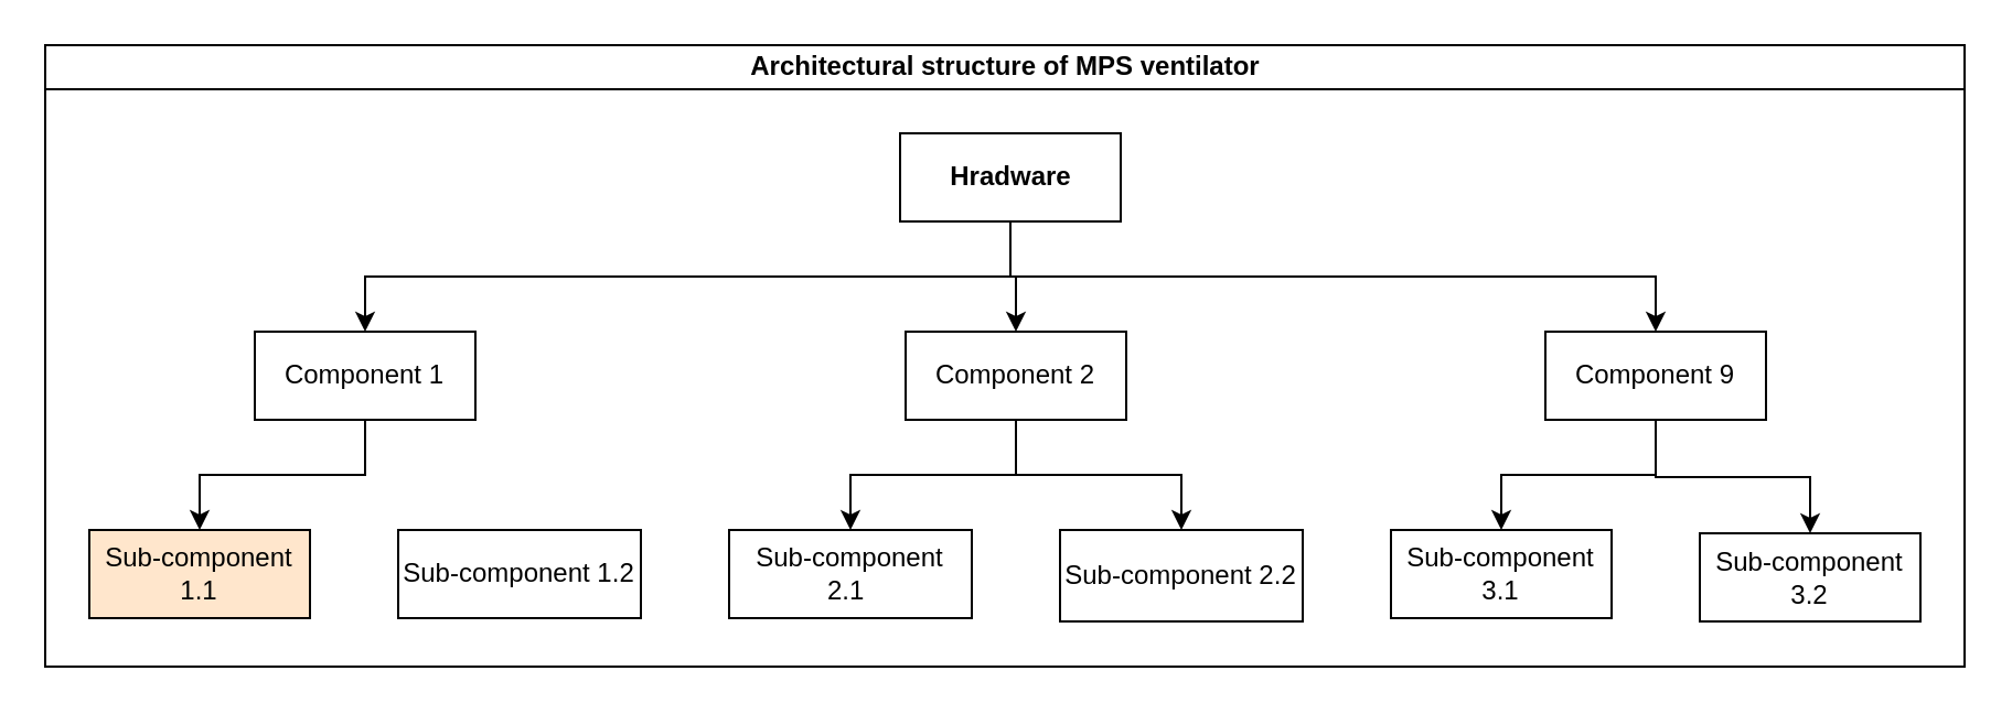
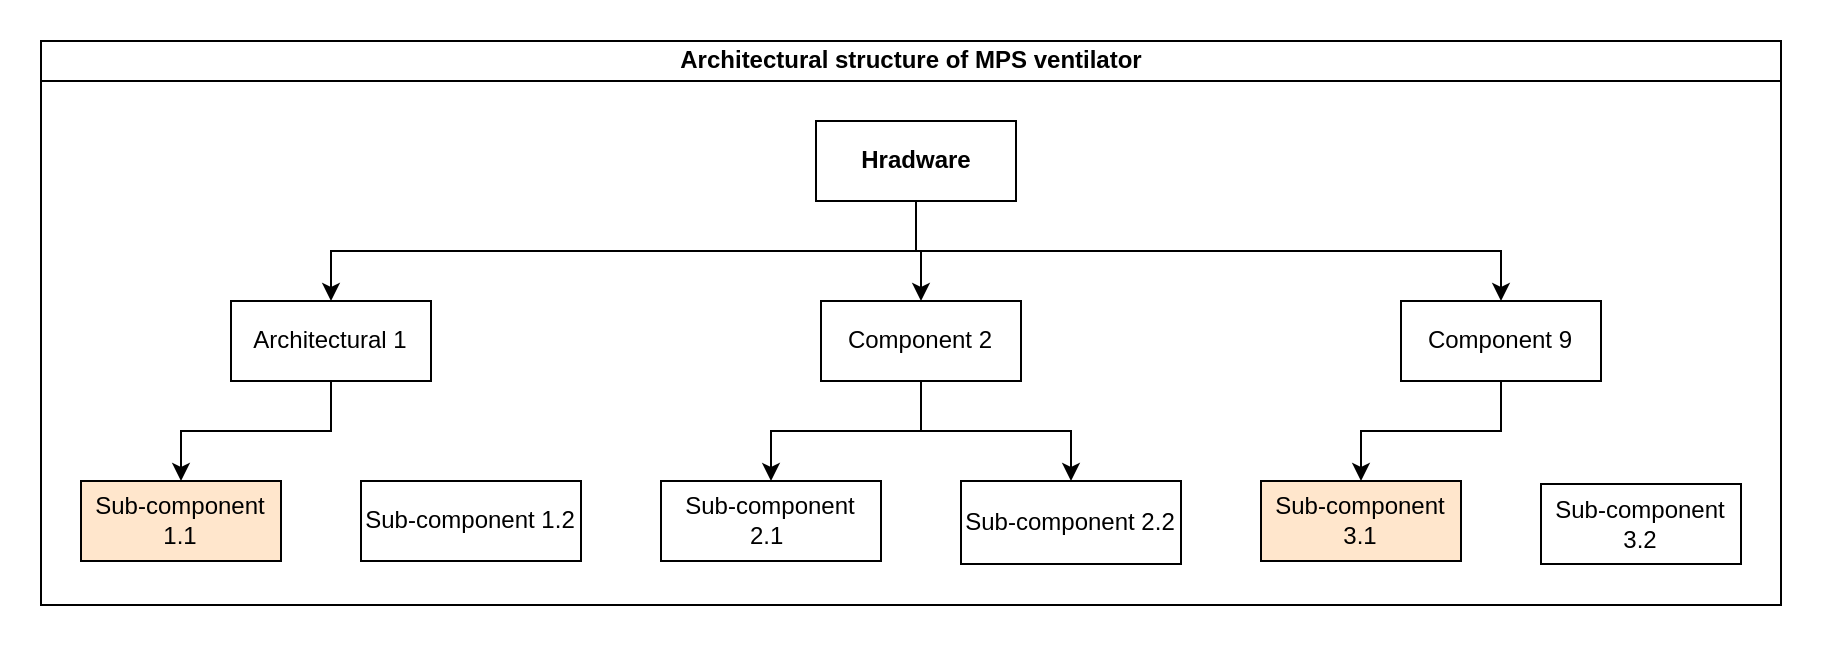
  <mxCell id="0" />
  <mxCell id="1" parent="0" />
  <mxCell id="2" value="Architectural structure of MPS ventilator" style="swimlane;html=1;startSize=20;horizontal=1;childLayout=treeLayout;horizontalTree=0;resizable=0;containerType=tree;" parent="1" vertex="1"><mxGeometry x="20" y="20" width="870" height="282" as="geometry" /></mxCell>
  <mxCell id="3" value="&lt;b&gt;Hradware&lt;/b&gt;" style="whiteSpace=wrap;html=1;" parent="2" vertex="1"><mxGeometry x="387.5" y="40" width="100" height="40" as="geometry" /></mxCell>
- <mxCell id="4" value="Component 1" style="whiteSpace=wrap;html=1;" parent="2" vertex="1"><mxGeometry x="95" y="130" width="100" height="40" as="geometry" /></mxCell>
+ <mxCell id="4" value="Architectural 1" style="whiteSpace=wrap;html=1;" parent="2" vertex="1"><mxGeometry x="95" y="130" width="100" height="40" as="geometry" /></mxCell>
  <mxCell id="5" value="" style="edgeStyle=elbowEdgeStyle;elbow=vertical;html=1;rounded=0;" parent="2" source="3" target="4" edge="1"><mxGeometry relative="1" as="geometry" /></mxCell>
  <mxCell id="6" value="Component 2" style="whiteSpace=wrap;html=1;" parent="2" vertex="1"><mxGeometry x="390" y="130" width="100" height="40" as="geometry" /></mxCell>
  <mxCell id="7" value="" style="edgeStyle=elbowEdgeStyle;elbow=vertical;html=1;rounded=0;" parent="2" source="3" target="6" edge="1"><mxGeometry relative="1" as="geometry" /></mxCell>
  <mxCell id="8" value="" style="edgeStyle=elbowEdgeStyle;elbow=vertical;html=1;rounded=0;" parent="2" source="4" target="9" edge="1"><mxGeometry relative="1" as="geometry"><mxPoint x="-2112" y="570" as="sourcePoint" /></mxGeometry></mxCell>
  <mxCell id="9" value="Sub-component 1.1 " style="whiteSpace=wrap;html=1;fillColor=#ffe6cc;" parent="2" vertex="1"><mxGeometry x="20" y="220" width="100" height="40" as="geometry" /></mxCell>
  <mxCell id="10" value="Sub-component 1.2 " style="whiteSpace=wrap;html=1;" parent="2" vertex="1"><mxGeometry x="160" y="220" width="110" height="40" as="geometry" /></mxCell>
  <mxCell id="11" value="" style="edgeStyle=elbowEdgeStyle;elbow=vertical;html=1;rounded=0;" parent="2" source="6" target="12" edge="1"><mxGeometry relative="1" as="geometry"><mxPoint x="-1944" y="570" as="sourcePoint" /></mxGeometry></mxCell>
  <mxCell id="12" value="Sub-component 2.1&amp;nbsp; " style="whiteSpace=wrap;html=1;" parent="2" vertex="1"><mxGeometry x="310" y="220" width="110" height="40" as="geometry" /></mxCell>
  <mxCell id="13" value="" style="edgeStyle=elbowEdgeStyle;elbow=vertical;html=1;rounded=0;" parent="2" source="6" target="14" edge="1"><mxGeometry relative="1" as="geometry"><mxPoint x="-1944" y="570" as="sourcePoint" /></mxGeometry></mxCell>
  <mxCell id="14" value="Sub-component 2.2" style="whiteSpace=wrap;html=1;" parent="2" vertex="1"><mxGeometry x="460" y="220" width="110" height="41.5" as="geometry" /></mxCell>
  <mxCell id="15" value="" style="edgeStyle=elbowEdgeStyle;elbow=vertical;html=1;rounded=0;" parent="2" source="3" target="16" edge="1"><mxGeometry relative="1" as="geometry"><mxPoint x="-970" y="490" as="sourcePoint" /></mxGeometry></mxCell>
  <mxCell id="16" value="Component 9" style="whiteSpace=wrap;html=1;" parent="2" vertex="1"><mxGeometry x="680" y="130" width="100" height="40" as="geometry" /></mxCell>
  <mxCell id="17" value="" style="edgeStyle=elbowEdgeStyle;elbow=vertical;html=1;rounded=0;" parent="2" source="16" target="18" edge="1"><mxGeometry relative="1" as="geometry"><mxPoint x="-522" y="490" as="sourcePoint" /></mxGeometry></mxCell>
- <mxCell id="18" value="Sub-component 3.1" style="whiteSpace=wrap;html=1;" parent="2" vertex="1"><mxGeometry x="610" y="220" width="100" height="40" as="geometry" /></mxCell>
- <mxCell id="19" value="" style="edgeStyle=elbowEdgeStyle;elbow=vertical;html=1;rounded=0;" parent="2" source="16" target="20" edge="1"><mxGeometry relative="1" as="geometry"><mxPoint x="369.5" y="580" as="sourcePoint" /></mxGeometry></mxCell>
+ <mxCell id="18" value="Sub-component 3.1" style="whiteSpace=wrap;html=1;fillColor=#ffe6cc;" parent="2" vertex="1"><mxGeometry x="610" y="220" width="100" height="40" as="geometry" /></mxCell>
  <mxCell id="20" value="Sub-component 3.2" style="whiteSpace=wrap;html=1;" parent="2" vertex="1"><mxGeometry x="750" y="221.5" width="100" height="40" as="geometry" /></mxCell>
